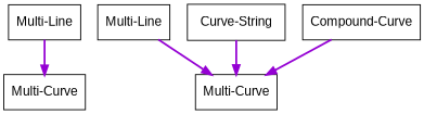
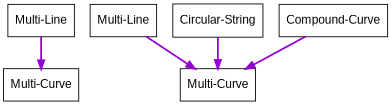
  digraph {
    fontname=Arial
    rankdir=TB
    node [fontname=Arial shape=record]
    edge [color=darkviolet penwidth=2]
    n1 [label="Multi-Line"]
    "Multi-Line"
-   "Circular-String" [label="Curve-String"]
+   "Circular-String"
    "Compound-Curve"
    n5 [label="Multi-Curve"]
    n6 [label="Multi-Curve"]
    subgraph sub_1 {
      rank=same
      n1
      "Multi-Line"
      "Circular-String"
      "Compound-Curve"
    }
    subgraph sub_2 {
      rank=same
      n5
      n6
    }
    n1 -> n6
    "Multi-Line" -> n5
    "Circular-String" -> n5
    "Compound-Curve" -> n5
  }
